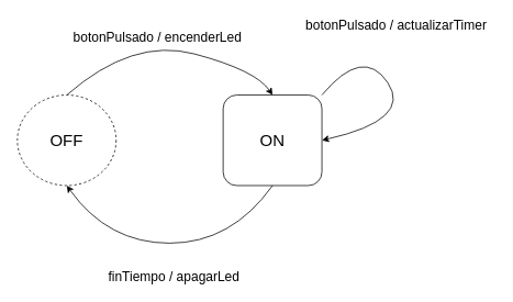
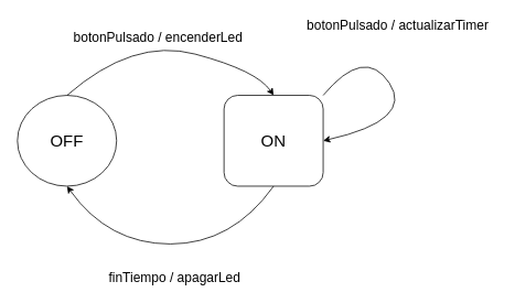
  <mxCell id="0" />
  <mxCell id="1" parent="0" />
- <mxCell id="2" value="&lt;font style=&quot;font-size: 20px&quot;&gt;OFF&lt;/font&gt;" style="ellipse;whiteSpace=wrap;html=1;dashed=1;" vertex="1" parent="1"><mxGeometry x="20" y="115" width="120" height="110" as="geometry" /></mxCell>
+ <mxCell id="2" value="&lt;font style=&quot;font-size: 20px&quot;&gt;OFF&lt;/font&gt;" style="ellipse;whiteSpace=wrap;html=1;" vertex="1" parent="1"><mxGeometry x="20" y="115" width="120" height="110" as="geometry" /></mxCell>
  <mxCell id="3" value="&lt;span style=&quot;font-size: 20px&quot;&gt;ON&lt;/span&gt;" style="whiteSpace=wrap;html=1;rounded=1;" vertex="1" parent="1"><mxGeometry x="270" y="115" width="120" height="110" as="geometry" /></mxCell>
  <mxCell id="4" value="&lt;font style=&quot;font-size: 16px&quot;&gt;botonPulsado / encenderLed&lt;/font&gt;" style="text;html=1;align=center;verticalAlign=middle;resizable=0;points=[];autosize=1;" vertex="1" parent="1"><mxGeometry x="80" y="35" width="220" height="20" as="geometry" /></mxCell>
  <mxCell id="5" value="" style="curved=1;endArrow=classic;html=1;exitX=0.5;exitY=0;exitDx=0;exitDy=0;entryX=0.5;entryY=0;entryDx=0;entryDy=0;" edge="1" parent="1" source="2" target="3"><mxGeometry width="50" height="50" relative="1" as="geometry"><mxPoint x="260" y="295" as="sourcePoint" /><mxPoint x="310" y="245" as="targetPoint" /><Array as="points"><mxPoint x="160" y="45" /><mxPoint x="310" y="85" /></Array></mxGeometry></mxCell>
  <mxCell id="6" value="" style="curved=1;endArrow=classic;html=1;exitX=1;exitY=0;exitDx=0;exitDy=0;entryX=1;entryY=0.5;entryDx=0;entryDy=0;" edge="1" parent="1" source="3" target="3"><mxGeometry width="50" height="50" relative="1" as="geometry"><mxPoint x="260" y="295" as="sourcePoint" /><mxPoint x="310" y="245" as="targetPoint" /><Array as="points"><mxPoint x="440" y="55" /><mxPoint x="500" y="145" /></Array></mxGeometry></mxCell>
  <mxCell id="7" value="&lt;font style=&quot;font-size: 16px&quot;&gt;botonPulsado / actualizarTimer&lt;/font&gt;" style="text;html=1;align=center;verticalAlign=middle;resizable=0;points=[];autosize=1;" vertex="1" parent="1"><mxGeometry x="360" y="20" width="240" height="20" as="geometry" /></mxCell>
  <mxCell id="8" value="" style="curved=1;endArrow=classic;html=1;exitX=0.5;exitY=1;exitDx=0;exitDy=0;entryX=0.5;entryY=1;entryDx=0;entryDy=0;" edge="1" parent="1" source="3" target="2"><mxGeometry width="50" height="50" relative="1" as="geometry"><mxPoint x="260" y="295" as="sourcePoint" /><mxPoint x="310" y="245" as="targetPoint" /><Array as="points"><mxPoint x="280" y="295" /><mxPoint x="130" y="295" /></Array></mxGeometry></mxCell>
  <mxCell id="9" value="&lt;font style=&quot;font-size: 16px&quot;&gt;finTiempo / apagarLed&lt;/font&gt;" style="text;html=1;align=center;verticalAlign=middle;resizable=0;points=[];autosize=1;" vertex="1" parent="1"><mxGeometry x="120" y="325" width="180" height="20" as="geometry" /></mxCell>
